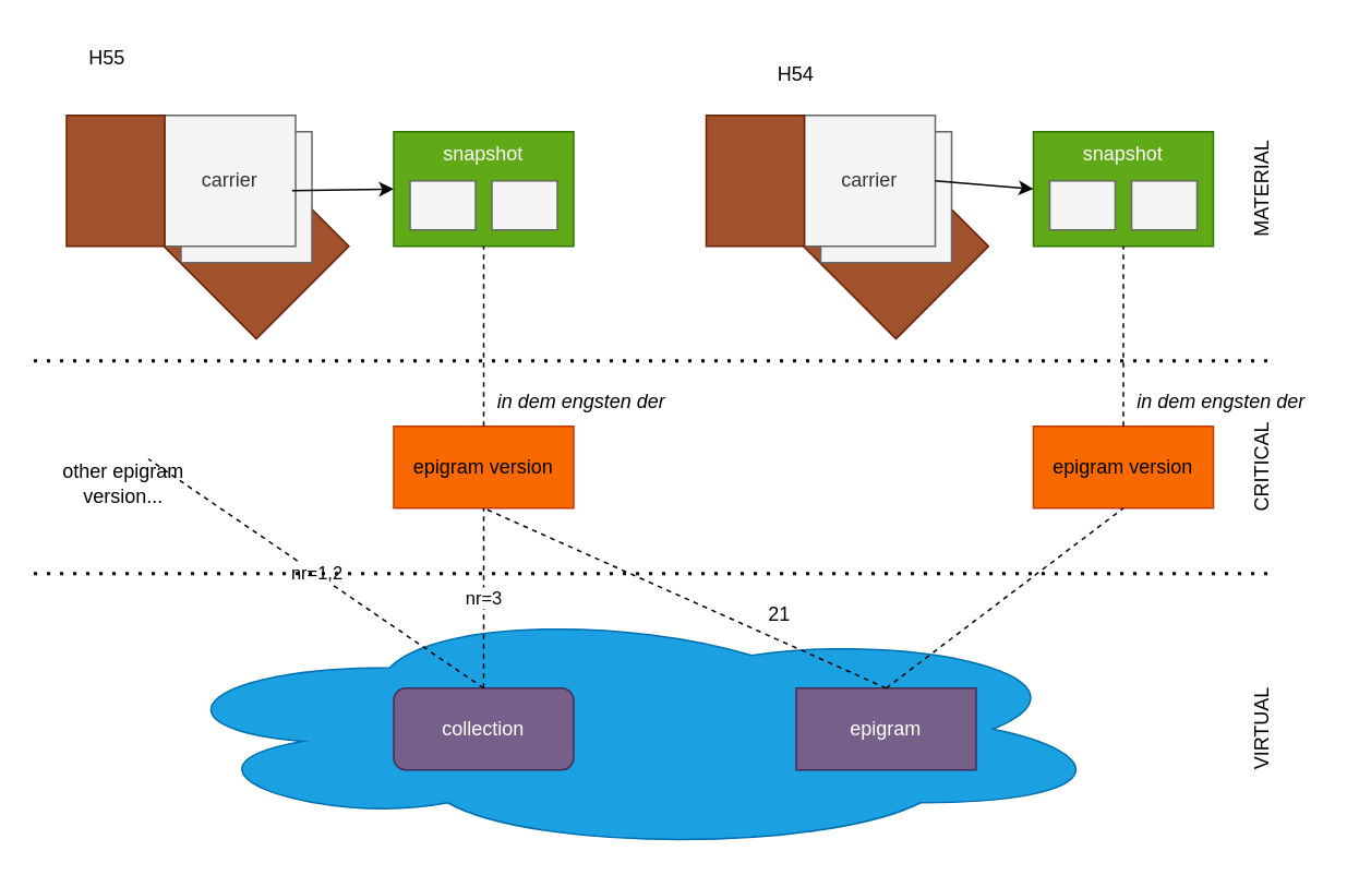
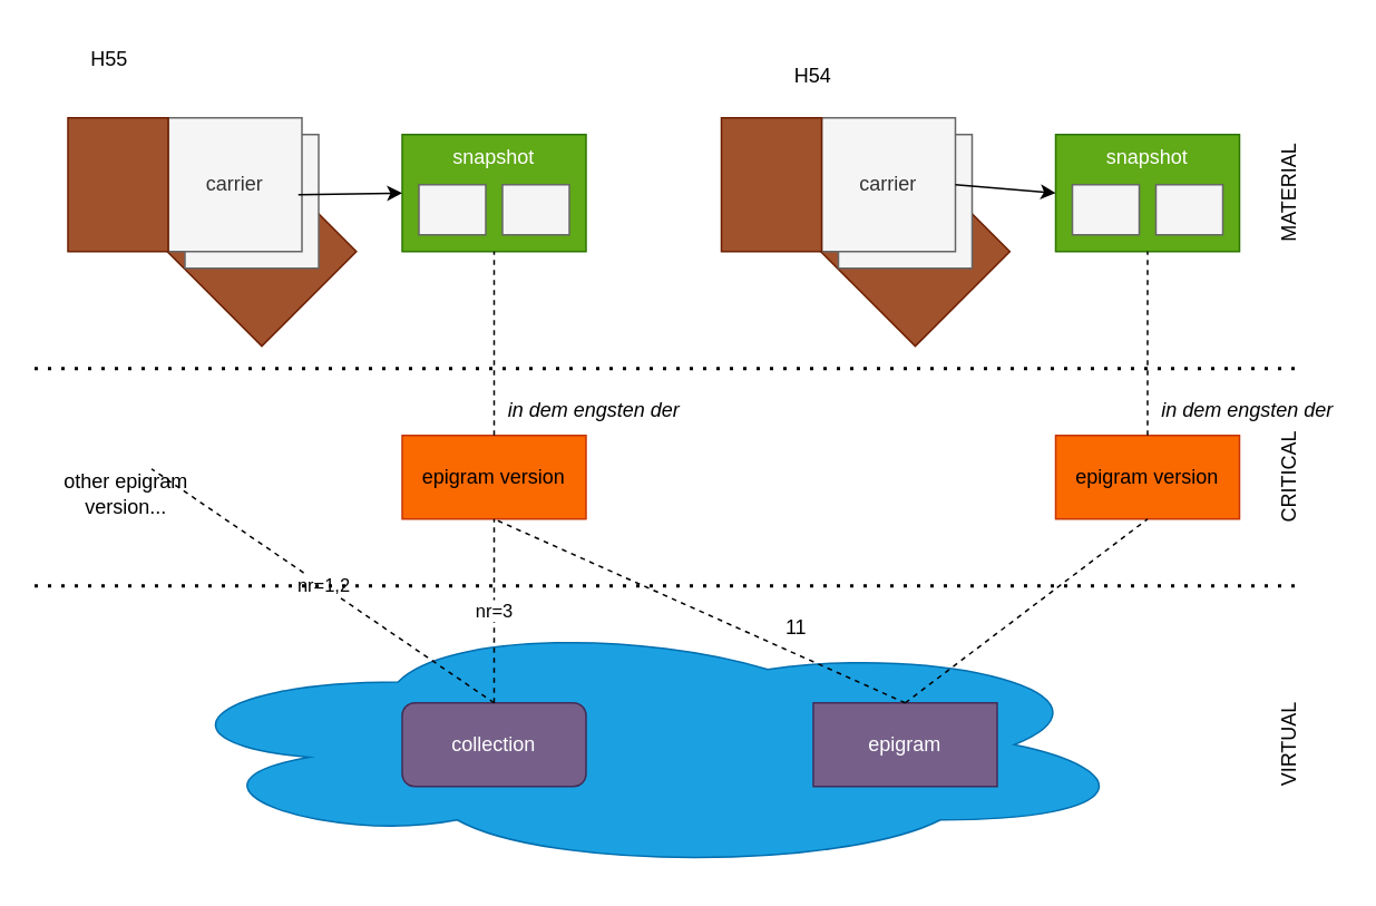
  <mxCell id="0" />
  <mxCell id="1" parent="0" />
  <mxCell id="2" value="" style="ellipse;shape=cloud;whiteSpace=wrap;html=1;fillColor=#1ba1e2;fontColor=#ffffff;strokeColor=#006EAF;" vertex="1" parent="1"><mxGeometry x="90" y="370" width="590" height="150" as="geometry" /></mxCell>
  <mxCell id="3" value="" style="group" vertex="1" connectable="0" parent="1"><mxGeometry x="40" y="70" width="172.569" height="136.569" as="geometry" /></mxCell>
  <mxCell id="4" value="" style="rounded=0;whiteSpace=wrap;html=1;rotation=45;fillColor=#a0522d;fontColor=#ffffff;strokeColor=#6D1F00;" vertex="1" parent="3"><mxGeometry x="76" y="40" width="80" height="80" as="geometry" /></mxCell>
  <mxCell id="5" value="" style="rounded=0;whiteSpace=wrap;html=1;fillColor=#f5f5f5;fontColor=#333333;strokeColor=#666666;" vertex="1" parent="3"><mxGeometry x="70" y="10" width="80" height="80" as="geometry" /></mxCell>
  <mxCell id="6" value="carrier" style="rounded=0;whiteSpace=wrap;html=1;fillColor=#f5f5f5;fontColor=#333333;strokeColor=#666666;" vertex="1" parent="3"><mxGeometry x="60" width="80" height="80" as="geometry" /></mxCell>
  <mxCell id="7" value="" style="rounded=0;whiteSpace=wrap;html=1;rotation=0;fillColor=#a0522d;fontColor=#ffffff;strokeColor=#6D1F00;" vertex="1" parent="3"><mxGeometry width="60" height="80" as="geometry" /></mxCell>
  <mxCell id="8" value="" style="group" vertex="1" connectable="0" parent="1"><mxGeometry x="431" y="70" width="172.569" height="136.569" as="geometry" /></mxCell>
  <mxCell id="9" value="" style="rounded=0;whiteSpace=wrap;html=1;rotation=45;fillColor=#a0522d;fontColor=#ffffff;strokeColor=#6D1F00;" vertex="1" parent="8"><mxGeometry x="76" y="40" width="80" height="80" as="geometry" /></mxCell>
  <mxCell id="10" value="" style="rounded=0;whiteSpace=wrap;html=1;fillColor=#f5f5f5;fontColor=#333333;strokeColor=#666666;" vertex="1" parent="8"><mxGeometry x="70" y="10" width="80" height="80" as="geometry" /></mxCell>
  <mxCell id="11" value="carrier" style="rounded=0;whiteSpace=wrap;html=1;fillColor=#f5f5f5;fontColor=#333333;strokeColor=#666666;" vertex="1" parent="8"><mxGeometry x="60" width="80" height="80" as="geometry" /></mxCell>
  <mxCell id="12" value="" style="rounded=0;whiteSpace=wrap;html=1;rotation=0;fillColor=#a0522d;fontColor=#ffffff;strokeColor=#6D1F00;" vertex="1" parent="8"><mxGeometry width="60" height="80" as="geometry" /></mxCell>
  <mxCell id="13" value="" style="group" vertex="1" connectable="0" parent="1"><mxGeometry x="240" y="80" width="110" height="70" as="geometry" /></mxCell>
  <mxCell id="14" value="snapshot" style="rounded=0;whiteSpace=wrap;html=1;verticalAlign=top;fillColor=#60a917;fontColor=#ffffff;strokeColor=#2D7600;" vertex="1" parent="13"><mxGeometry width="110" height="70" as="geometry" /></mxCell>
  <mxCell id="15" value="" style="rounded=0;whiteSpace=wrap;html=1;fillColor=#f5f5f5;fontColor=#333333;strokeColor=#666666;" vertex="1" parent="13"><mxGeometry x="10" y="30" width="40" height="30" as="geometry" /></mxCell>
  <mxCell id="16" value="" style="rounded=0;whiteSpace=wrap;html=1;fillColor=#f5f5f5;fontColor=#333333;strokeColor=#666666;" vertex="1" parent="13"><mxGeometry x="60" y="30" width="40" height="30" as="geometry" /></mxCell>
  <mxCell id="17" value="" style="group" vertex="1" connectable="0" parent="1"><mxGeometry x="631" y="80" width="110" height="70" as="geometry" /></mxCell>
  <mxCell id="18" value="snapshot" style="rounded=0;whiteSpace=wrap;html=1;verticalAlign=top;fillColor=#60a917;fontColor=#ffffff;strokeColor=#2D7600;" vertex="1" parent="17"><mxGeometry width="110" height="70" as="geometry" /></mxCell>
  <mxCell id="19" value="" style="rounded=0;whiteSpace=wrap;html=1;fillColor=#f5f5f5;fontColor=#333333;strokeColor=#666666;" vertex="1" parent="17"><mxGeometry x="10" y="30" width="40" height="30" as="geometry" /></mxCell>
  <mxCell id="20" value="" style="rounded=0;whiteSpace=wrap;html=1;fillColor=#f5f5f5;fontColor=#333333;strokeColor=#666666;" vertex="1" parent="17"><mxGeometry x="60" y="30" width="40" height="30" as="geometry" /></mxCell>
  <mxCell id="21" value="" style="endArrow=classic;html=1;rounded=0;exitX=0.973;exitY=0.575;exitDx=0;exitDy=0;exitPerimeter=0;entryX=0;entryY=0.5;entryDx=0;entryDy=0;" edge="1" parent="1" source="6" target="14"><mxGeometry width="50" height="50" relative="1" as="geometry"><mxPoint x="480" y="540" as="sourcePoint" /><mxPoint x="530" y="490" as="targetPoint" /></mxGeometry></mxCell>
  <mxCell id="22" value="" style="endArrow=classic;html=1;rounded=0;exitX=1;exitY=0.5;exitDx=0;exitDy=0;entryX=0;entryY=0.5;entryDx=0;entryDy=0;" edge="1" parent="1" source="11" target="18"><mxGeometry width="50" height="50" relative="1" as="geometry"><mxPoint x="591" y="125.5" as="sourcePoint" /><mxPoint x="653" y="124.5" as="targetPoint" /></mxGeometry></mxCell>
  <mxCell id="23" value="epigram version" style="rounded=0;whiteSpace=wrap;html=1;fillColor=#fa6800;fontColor=#000000;strokeColor=#C73500;" vertex="1" parent="1"><mxGeometry x="240" y="260" width="110" height="50" as="geometry" /></mxCell>
  <mxCell id="24" value="epigram version" style="rounded=0;whiteSpace=wrap;html=1;fillColor=#fa6800;fontColor=#000000;strokeColor=#C73500;" vertex="1" parent="1"><mxGeometry x="631" y="260" width="110" height="50" as="geometry" /></mxCell>
  <mxCell id="25" value="collection" style="whiteSpace=wrap;html=1;fillColor=#76608a;fontColor=#ffffff;strokeColor=#432D57;rounded=1;" vertex="1" parent="1"><mxGeometry x="240" y="420" width="110" height="50" as="geometry" /></mxCell>
  <mxCell id="26" value="epigram" style="rounded=0;whiteSpace=wrap;html=1;fillColor=#76608a;fontColor=#ffffff;strokeColor=#432D57;" vertex="1" parent="1"><mxGeometry x="486" y="420" width="110" height="50" as="geometry" /></mxCell>
  <mxCell id="27" value="nr=3" style="endArrow=none;dashed=1;html=1;rounded=0;exitX=0.5;exitY=0;exitDx=0;exitDy=0;entryX=0.5;entryY=1;entryDx=0;entryDy=0;" edge="1" parent="1" source="25" target="23"><mxGeometry width="50" height="50" relative="1" as="geometry"><mxPoint x="480" y="540" as="sourcePoint" /><mxPoint x="530" y="490" as="targetPoint" /></mxGeometry></mxCell>
  <mxCell id="28" value="nr=1,2" style="endArrow=none;dashed=1;html=1;rounded=0;exitX=0.5;exitY=0;exitDx=0;exitDy=0;" edge="1" parent="1" source="25"><mxGeometry width="50" height="50" relative="1" as="geometry"><mxPoint x="70" y="710" as="sourcePoint" /><mxPoint x="90" y="280" as="targetPoint" /></mxGeometry></mxCell>
  <mxCell id="29" value="other epigram version..." style="text;html=1;align=center;verticalAlign=middle;whiteSpace=wrap;rounded=0;" vertex="1" parent="1"><mxGeometry x="30" y="280" width="90" height="30" as="geometry" /></mxCell>
  <mxCell id="30" value="" style="endArrow=none;dashed=1;html=1;rounded=0;entryX=0.5;entryY=1;entryDx=0;entryDy=0;exitX=0.5;exitY=0;exitDx=0;exitDy=0;" edge="1" parent="1" source="26" target="23"><mxGeometry width="50" height="50" relative="1" as="geometry"><mxPoint x="480" y="540" as="sourcePoint" /><mxPoint x="530" y="490" as="targetPoint" /></mxGeometry></mxCell>
  <mxCell id="31" value="" style="endArrow=none;dashed=1;html=1;rounded=0;entryX=0.5;entryY=1;entryDx=0;entryDy=0;exitX=0.5;exitY=0;exitDx=0;exitDy=0;" edge="1" parent="1" source="26" target="24"><mxGeometry width="50" height="50" relative="1" as="geometry"><mxPoint x="511" y="760" as="sourcePoint" /><mxPoint x="301" y="670" as="targetPoint" /></mxGeometry></mxCell>
  <mxCell id="32" value="" style="endArrow=none;dashed=1;html=1;rounded=0;entryX=0.5;entryY=1;entryDx=0;entryDy=0;exitX=0.5;exitY=0;exitDx=0;exitDy=0;" edge="1" parent="1" source="23" target="14"><mxGeometry width="50" height="50" relative="1" as="geometry"><mxPoint x="350" y="730" as="sourcePoint" /><mxPoint x="140" y="640" as="targetPoint" /></mxGeometry></mxCell>
  <mxCell id="33" value="" style="endArrow=none;dashed=1;html=1;rounded=0;entryX=0.5;entryY=1;entryDx=0;entryDy=0;exitX=0.5;exitY=0;exitDx=0;exitDy=0;" edge="1" parent="1" source="24" target="18"><mxGeometry width="50" height="50" relative="1" as="geometry"><mxPoint x="361" y="810" as="sourcePoint" /><mxPoint x="151" y="720" as="targetPoint" /></mxGeometry></mxCell>
  <mxCell id="34" value="H55" style="text;html=1;align=center;verticalAlign=middle;whiteSpace=wrap;rounded=0;" vertex="1" parent="1"><mxGeometry x="35" y="20" width="60" height="30" as="geometry" /></mxCell>
  <mxCell id="35" value="H54" style="text;html=1;align=center;verticalAlign=middle;whiteSpace=wrap;rounded=0;" vertex="1" parent="1"><mxGeometry x="456" y="30" width="60" height="30" as="geometry" /></mxCell>
  <mxCell id="36" value="in dem engsten der" style="text;html=1;align=center;verticalAlign=middle;whiteSpace=wrap;rounded=0;fontStyle=2" vertex="1" parent="1"><mxGeometry x="300" y="230" width="110" height="30" as="geometry" /></mxCell>
  <mxCell id="37" value="in dem engsten der" style="text;html=1;align=center;verticalAlign=middle;whiteSpace=wrap;rounded=0;fontStyle=2" vertex="1" parent="1"><mxGeometry x="691" y="230" width="110" height="30" as="geometry" /></mxCell>
- <mxCell id="38" value="21" style="text;html=1;align=center;verticalAlign=middle;whiteSpace=wrap;rounded=0;" vertex="1" parent="1"><mxGeometry x="451" y="360" width="50" height="30" as="geometry" /></mxCell>
+ <mxCell id="38" value="11" style="text;html=1;align=center;verticalAlign=middle;whiteSpace=wrap;rounded=0;" vertex="1" parent="1"><mxGeometry x="451" y="360" width="50" height="30" as="geometry" /></mxCell>
  <mxCell id="39" value="VIRTUAL" style="text;html=1;align=center;verticalAlign=middle;whiteSpace=wrap;rounded=0;rotation=-90;" vertex="1" parent="1"><mxGeometry x="741" y="430" width="60" height="30" as="geometry" /></mxCell>
  <mxCell id="40" value="CRITICAL" style="text;html=1;align=center;verticalAlign=middle;whiteSpace=wrap;rounded=0;rotation=-90;" vertex="1" parent="1"><mxGeometry x="741" y="270" width="60" height="30" as="geometry" /></mxCell>
  <mxCell id="41" value="MATERIAL" style="text;html=1;align=center;verticalAlign=middle;whiteSpace=wrap;rounded=0;rotation=-90;" vertex="1" parent="1"><mxGeometry x="741" y="100" width="60" height="30" as="geometry" /></mxCell>
  <mxCell id="42" value="" style="endArrow=none;dashed=1;html=1;dashPattern=1 3;strokeWidth=2;rounded=0;" edge="1" parent="1"><mxGeometry width="50" height="50" relative="1" as="geometry"><mxPoint x="20" y="350" as="sourcePoint" /><mxPoint x="780" y="350" as="targetPoint" /></mxGeometry></mxCell>
  <mxCell id="43" value="" style="endArrow=none;dashed=1;html=1;dashPattern=1 3;strokeWidth=2;rounded=0;" edge="1" parent="1"><mxGeometry width="50" height="50" relative="1" as="geometry"><mxPoint x="20" y="220" as="sourcePoint" /><mxPoint x="780" y="220" as="targetPoint" /></mxGeometry></mxCell>
